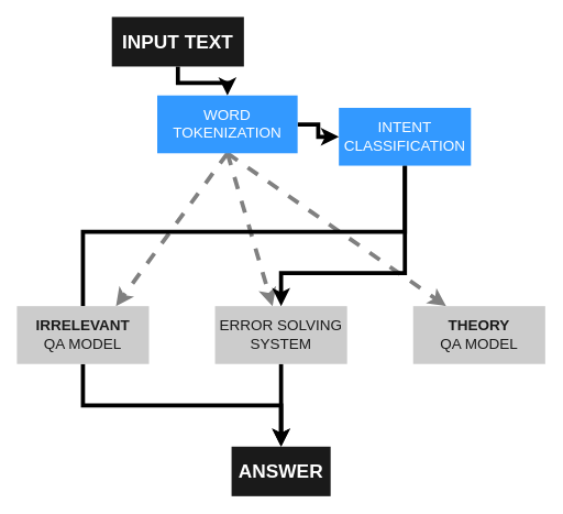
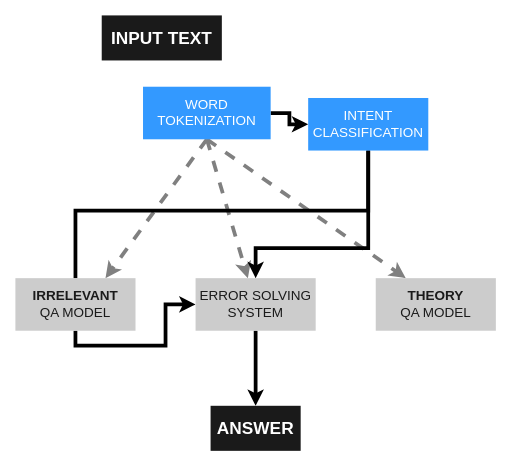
  <mxCell id="0" />
  <mxCell id="1" parent="0" />
  <mxCell id="2" style="edgeStyle=none;rounded=0;orthogonalLoop=1;jettySize=auto;html=1;exitX=0.5;exitY=1;exitDx=0;exitDy=0;entryX=0.25;entryY=0;entryDx=0;entryDy=0;dashed=1;strokeColor=#808080;strokeWidth=5;fontSize=18;fontColor=#1A1A1A;" edge="1" parent="1" source="13" target="14"><mxGeometry relative="1" as="geometry" /></mxCell>
  <mxCell id="3" style="rounded=0;orthogonalLoop=1;jettySize=auto;html=1;exitX=0.5;exitY=1;exitDx=0;exitDy=0;entryX=0.75;entryY=0;entryDx=0;entryDy=0;strokeColor=#808080;strokeWidth=5;fontSize=18;fontColor=#1A1A1A;dashed=1;" edge="1" parent="1" source="13" target="16"><mxGeometry relative="1" as="geometry" /></mxCell>
  <mxCell id="4" style="edgeStyle=none;rounded=0;orthogonalLoop=1;jettySize=auto;html=1;exitX=0.5;exitY=1;exitDx=0;exitDy=0;dashed=1;strokeColor=#808080;strokeWidth=5;fontSize=18;fontColor=#1A1A1A;" edge="1" parent="1" source="13" target="15"><mxGeometry relative="1" as="geometry" /></mxCell>
- <mxCell id="5" style="edgeStyle=orthogonalEdgeStyle;rounded=0;orthogonalLoop=1;jettySize=auto;html=1;exitX=0.5;exitY=1;exitDx=0;exitDy=0;entryX=0.5;entryY=0;entryDx=0;entryDy=0;strokeColor=#000000;strokeWidth=5;fontSize=18;fontColor=#1A1A1A;" edge="1" parent="1" source="16" target="17"><mxGeometry relative="1" as="geometry" /></mxCell>
+ <mxCell id="5" style="edgeStyle=orthogonalEdgeStyle;rounded=0;orthogonalLoop=1;jettySize=auto;html=1;exitX=0.5;exitY=1;exitDx=0;exitDy=0;strokeColor=#000000;strokeWidth=5;fontSize=18;fontColor=#1A1A1A;" edge="1" parent="1" source="16" target="15"><mxGeometry relative="1" as="geometry" /></mxCell>
  <mxCell id="6" style="edgeStyle=none;rounded=0;orthogonalLoop=1;jettySize=auto;html=1;exitX=0.5;exitY=1;exitDx=0;exitDy=0;strokeColor=#000000;strokeWidth=5;fontSize=18;fontColor=#1A1A1A;entryX=0.5;entryY=0;entryDx=0;entryDy=0;" edge="1" parent="1" source="15" target="17"><mxGeometry relative="1" as="geometry"><mxPoint x="330" y="510" as="targetPoint" /></mxGeometry></mxCell>
- <mxCell id="7" style="edgeStyle=orthogonalEdgeStyle;rounded=0;orthogonalLoop=1;jettySize=auto;html=1;exitX=0.5;exitY=1;exitDx=0;exitDy=0;entryX=0.5;entryY=0;entryDx=0;entryDy=0;fontSize=18;fontColor=#1A1A1A;strokeWidth=5;" edge="1" parent="1" source="8" target="13"><mxGeometry relative="1" as="geometry" /></mxCell>
  <mxCell id="8" value="&lt;font style=&quot;font-size: 23px&quot;&gt;INPUT TEXT&lt;br&gt;&lt;/font&gt;" style="rounded=0;whiteSpace=wrap;html=1;fillColor=#1A1A1A;fontStyle=1;fontSize=23;labelBorderColor=none;strokeColor=none;fontColor=#FFFFFF;" vertex="1" parent="1"><mxGeometry x="135" y="20" width="160" height="60" as="geometry" /></mxCell>
  <mxCell id="9" style="edgeStyle=orthogonalEdgeStyle;rounded=0;orthogonalLoop=1;jettySize=auto;html=1;exitX=0.5;exitY=1;exitDx=0;exitDy=0;fontSize=18;fontColor=#1A1A1A;strokeWidth=5;endArrow=none;" edge="1" parent="1" source="11" target="16"><mxGeometry relative="1" as="geometry"><Array as="points"><mxPoint x="490" y="280" /><mxPoint x="100" y="280" /></Array></mxGeometry></mxCell>
  <mxCell id="10" style="edgeStyle=orthogonalEdgeStyle;rounded=0;orthogonalLoop=1;jettySize=auto;html=1;exitX=0.5;exitY=1;exitDx=0;exitDy=0;entryX=0.5;entryY=0;entryDx=0;entryDy=0;fontSize=18;fontColor=#1A1A1A;strokeWidth=5;" edge="1" parent="1" source="11" target="15"><mxGeometry relative="1" as="geometry"><Array as="points"><mxPoint x="490" y="330" /><mxPoint x="340" y="330" /></Array></mxGeometry></mxCell>
  <mxCell id="11" value="INTENT CLASSIFICATION" style="rounded=0;whiteSpace=wrap;html=1;fillColor=#3399FF;fontSize=18;fontColor=#FFFFFF;strokeColor=none;" vertex="1" parent="1"><mxGeometry x="410" y="130" width="160" height="70" as="geometry" /></mxCell>
  <mxCell id="12" style="edgeStyle=orthogonalEdgeStyle;rounded=0;orthogonalLoop=1;jettySize=auto;html=1;exitX=1;exitY=0.5;exitDx=0;exitDy=0;entryX=0;entryY=0.5;entryDx=0;entryDy=0;fontSize=18;fontColor=#1A1A1A;strokeWidth=5;" edge="1" parent="1" source="13" target="11"><mxGeometry relative="1" as="geometry" /></mxCell>
  <mxCell id="13" value="WORD TOKENIZATION" style="rounded=0;whiteSpace=wrap;html=1;fillColor=#3399FF;fontSize=18;fontColor=#FFFFFF;strokeColor=none;" vertex="1" parent="1"><mxGeometry x="190" y="115" width="170" height="70" as="geometry" /></mxCell>
  <mxCell id="14" value="&lt;b&gt;THEORY&lt;/b&gt;&lt;br&gt;QA MODEL" style="rounded=0;whiteSpace=wrap;html=1;fillColor=#CCCCCC;fontSize=18;fontColor=#1A1A1A;strokeColor=none;" vertex="1" parent="1"><mxGeometry x="500" y="370" width="160" height="70" as="geometry" /></mxCell>
  <mxCell id="15" value="ERROR SOLVING SYSTEM" style="rounded=0;whiteSpace=wrap;html=1;fillColor=#CCCCCC;fontSize=18;fontColor=#1A1A1A;strokeColor=none;" vertex="1" parent="1"><mxGeometry x="260" y="370" width="160" height="70" as="geometry" /></mxCell>
  <mxCell id="16" value="&lt;b&gt;IRRELEVANT&lt;/b&gt;&lt;br&gt;QA MODEL" style="rounded=0;whiteSpace=wrap;html=1;fillColor=#CCCCCC;fontSize=18;fontColor=#1A1A1A;strokeColor=none;" vertex="1" parent="1"><mxGeometry x="20" y="370" width="160" height="70" as="geometry" /></mxCell>
  <mxCell id="17" value="ANSWER" style="rounded=0;whiteSpace=wrap;html=1;fillColor=#1A1A1A;fontStyle=1;fontSize=23;labelBorderColor=none;strokeColor=none;fontColor=#FFFFFF;" vertex="1" parent="1"><mxGeometry x="280" y="540" width="120" height="60" as="geometry" /></mxCell>
